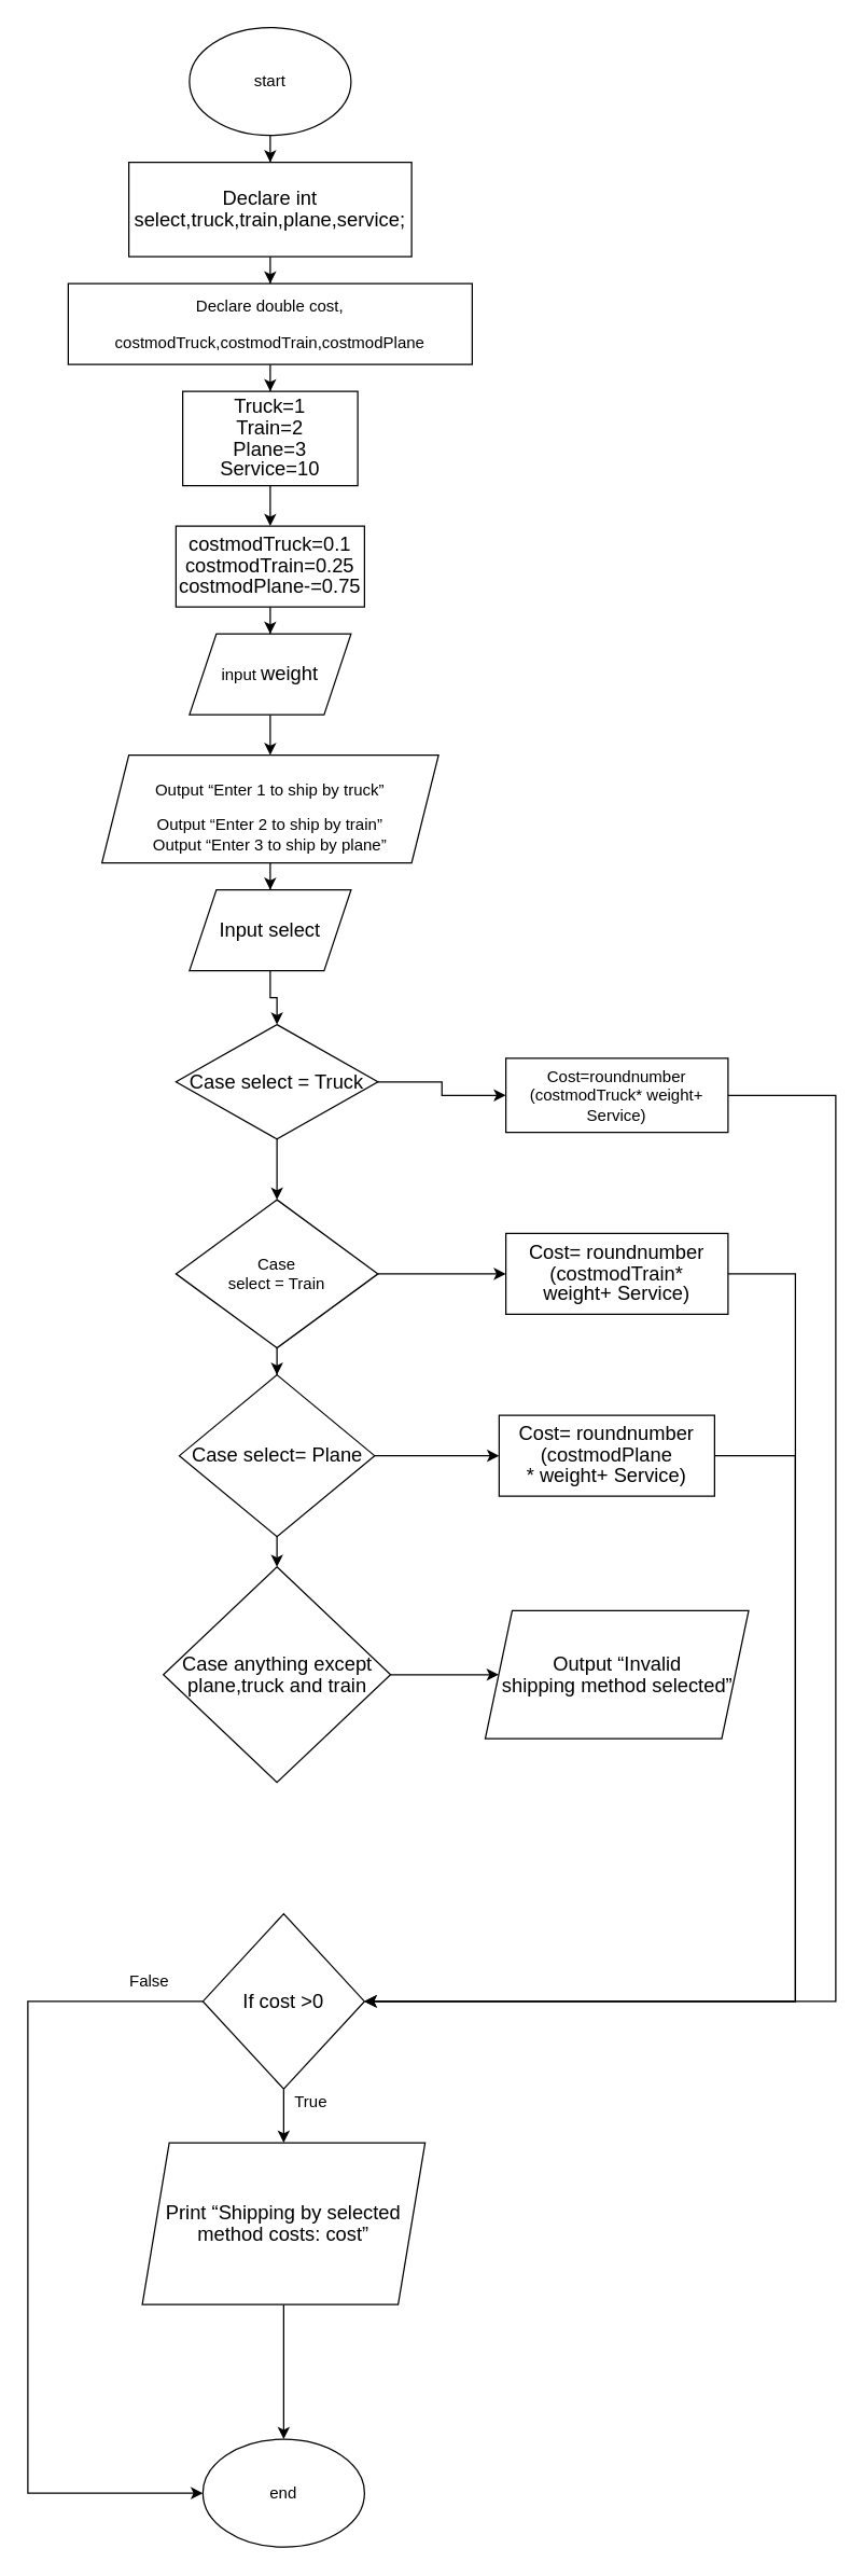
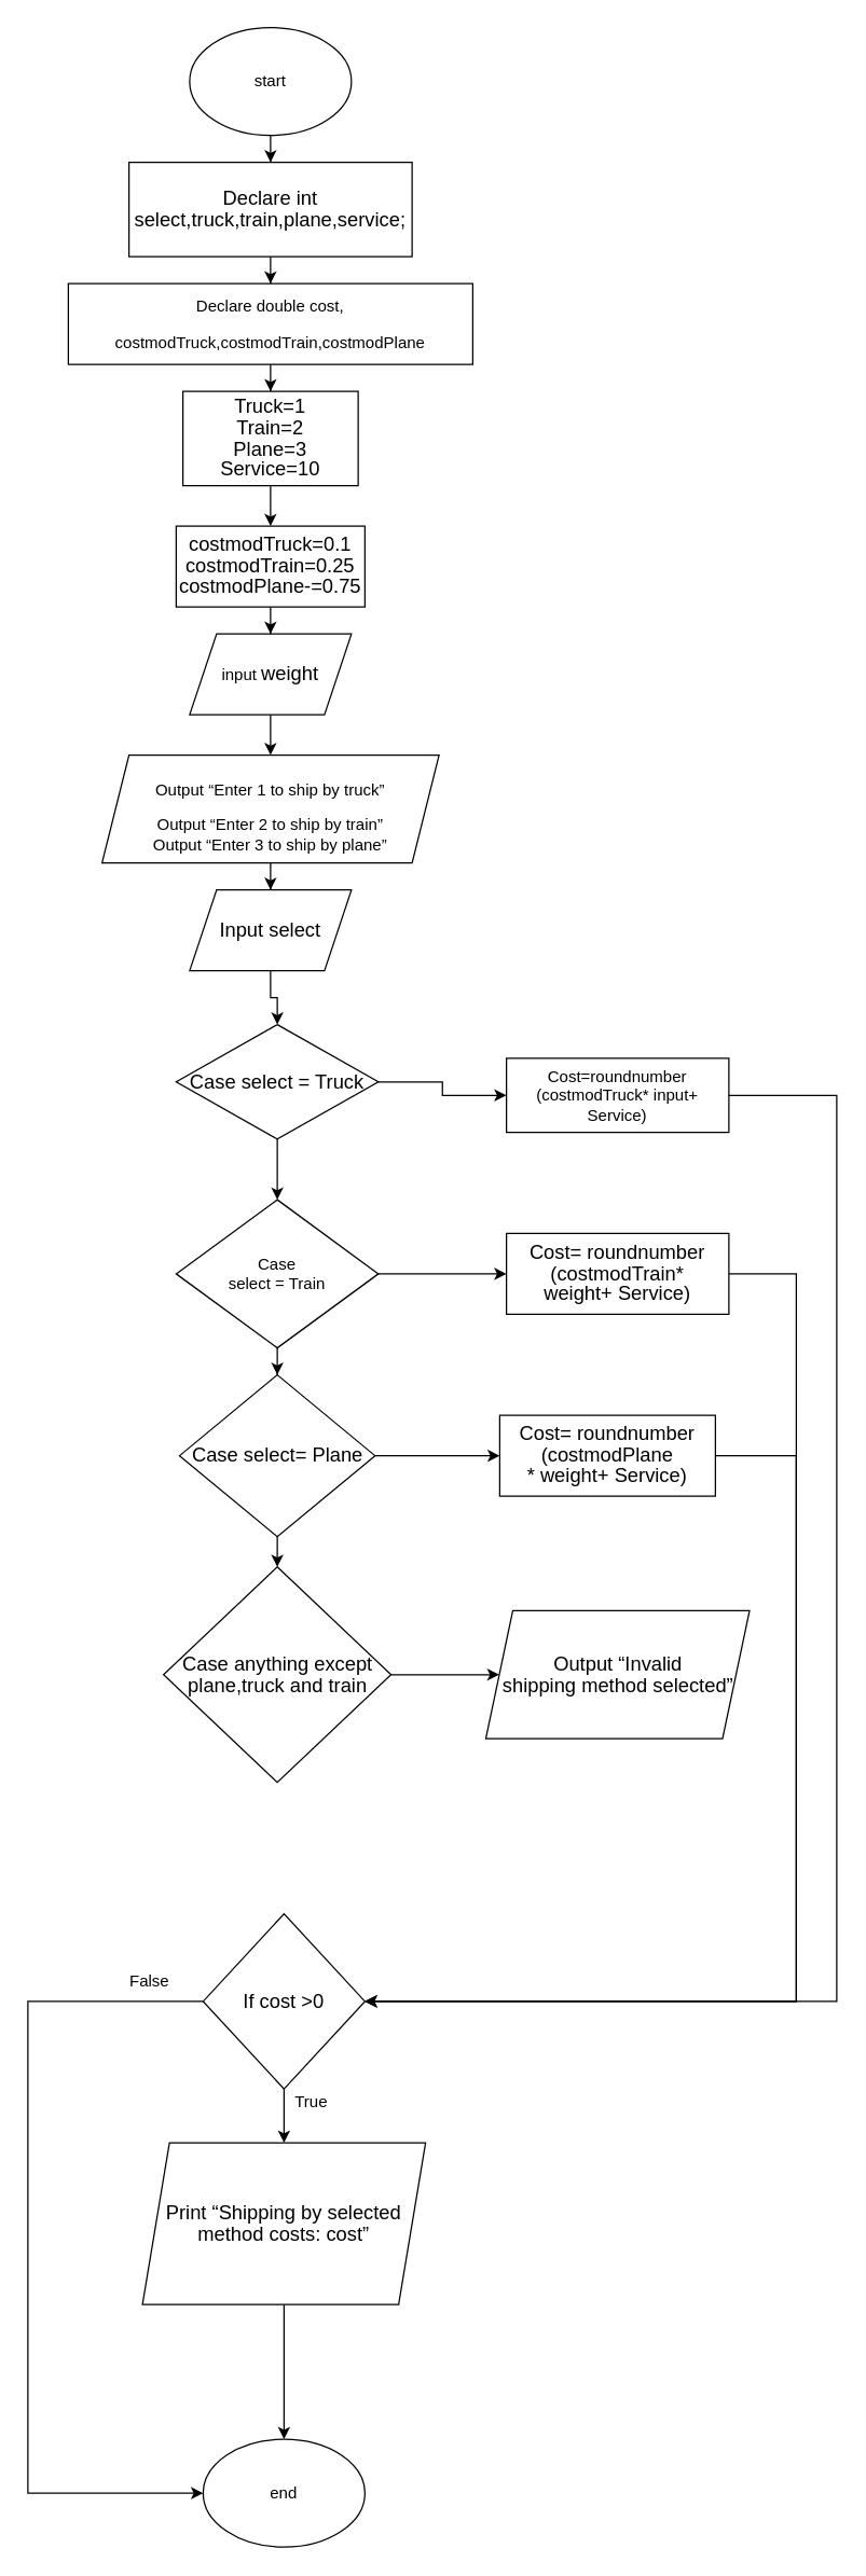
  <mxCell id="0" />
  <mxCell id="1" parent="0" />
  <mxCell id="2" value="" style="edgeStyle=orthogonalEdgeStyle;rounded=0;orthogonalLoop=1;jettySize=auto;html=1;" edge="1" parent="1" source="3" target="5"><mxGeometry relative="1" as="geometry" /></mxCell>
  <mxCell id="3" value="start" style="ellipse;whiteSpace=wrap;html=1;" vertex="1" parent="1"><mxGeometry x="140" y="20" width="120" height="80" as="geometry" /></mxCell>
  <mxCell id="4" value="" style="edgeStyle=orthogonalEdgeStyle;rounded=0;orthogonalLoop=1;jettySize=auto;html=1;" edge="1" parent="1" source="5" target="7"><mxGeometry relative="1" as="geometry" /></mxCell>
  <mxCell id="5" value="&lt;span style=&quot;font-size: 11.0pt ; line-height: 107% ; font-family: &amp;#34;calibri&amp;#34; , sans-serif&quot;&gt;Declare int select,truck,train,plane,service;&lt;/span&gt;" style="whiteSpace=wrap;html=1;" vertex="1" parent="1"><mxGeometry x="95" y="120" width="210" height="70" as="geometry" /></mxCell>
  <mxCell id="6" value="" style="edgeStyle=orthogonalEdgeStyle;rounded=0;orthogonalLoop=1;jettySize=auto;html=1;" edge="1" parent="1" source="7" target="9"><mxGeometry relative="1" as="geometry" /></mxCell>
  <mxCell id="7" value="&lt;p class=&quot;MsoNormal&quot;&gt;Declare double cost,&lt;/p&gt;&lt;p class=&quot;MsoNormal&quot;&gt;costmodTruck,costmodTrain,&lt;span&gt;costmodPlane&lt;/span&gt;&lt;/p&gt;" style="whiteSpace=wrap;html=1;" vertex="1" parent="1"><mxGeometry x="50" y="210" width="300" height="60" as="geometry" /></mxCell>
  <mxCell id="8" value="" style="edgeStyle=orthogonalEdgeStyle;rounded=0;orthogonalLoop=1;jettySize=auto;html=1;" edge="1" parent="1" source="9" target="11"><mxGeometry relative="1" as="geometry" /></mxCell>
  <mxCell id="9" value="&lt;span style=&quot;font-size: 11.0pt ; line-height: 107% ; font-family: &amp;#34;calibri&amp;#34; , sans-serif&quot;&gt;Truck=1&lt;br&gt;&lt;span style=&quot;font-size: 11pt ; line-height: 107%&quot;&gt;Train=2&lt;br&gt;&lt;/span&gt;&lt;span style=&quot;font-size: 11pt ; line-height: 107%&quot;&gt;Plane=3&lt;br&gt;&lt;/span&gt;&lt;span style=&quot;font-size: 11pt ; line-height: 107%&quot;&gt;Service=10&lt;/span&gt;&lt;br&gt;&lt;/span&gt;" style="whiteSpace=wrap;html=1;" vertex="1" parent="1"><mxGeometry x="135" y="290" width="130" height="70" as="geometry" /></mxCell>
  <mxCell id="10" value="" style="edgeStyle=orthogonalEdgeStyle;rounded=0;orthogonalLoop=1;jettySize=auto;html=1;" edge="1" parent="1" source="11" target="13"><mxGeometry relative="1" as="geometry" /></mxCell>
  <mxCell id="11" value="&lt;span style=&quot;font-size: 11.0pt ; line-height: 107% ; font-family: &amp;#34;calibri&amp;#34; , sans-serif&quot;&gt;costmodTruck=0.1&lt;br&gt;&lt;span style=&quot;font-size: 11pt ; line-height: 107%&quot;&gt;costmodTrain=0.25&lt;br&gt;&lt;/span&gt;&lt;span style=&quot;font-size: 11pt ; line-height: 107%&quot;&gt;costmodPlane-=0.75&lt;/span&gt;&lt;br&gt;&lt;/span&gt;" style="whiteSpace=wrap;html=1;" vertex="1" parent="1"><mxGeometry x="130" y="390" width="140" height="60" as="geometry" /></mxCell>
  <mxCell id="12" value="" style="edgeStyle=orthogonalEdgeStyle;rounded=0;orthogonalLoop=1;jettySize=auto;html=1;" edge="1" parent="1" source="13" target="15"><mxGeometry relative="1" as="geometry" /></mxCell>
  <mxCell id="13" value="input&amp;nbsp;&lt;span style=&quot;font-size: 11.0pt ; line-height: 107% ; font-family: &amp;#34;calibri&amp;#34; , sans-serif&quot;&gt;weight&lt;/span&gt;" style="shape=parallelogram;perimeter=parallelogramPerimeter;whiteSpace=wrap;html=1;fixedSize=1;" vertex="1" parent="1"><mxGeometry x="140" y="470" width="120" height="60" as="geometry" /></mxCell>
  <mxCell id="14" value="" style="edgeStyle=orthogonalEdgeStyle;rounded=0;orthogonalLoop=1;jettySize=auto;html=1;" edge="1" parent="1" source="15" target="17"><mxGeometry relative="1" as="geometry" /></mxCell>
  <mxCell id="15" value="&lt;p class=&quot;MsoNormal&quot;&gt;Output “Enter 1 to ship by truck”&lt;/p&gt;&lt;span&gt;Output “Enter&amp;nbsp;&lt;/span&gt;&lt;span&gt;2 to ship by train”&lt;/span&gt;&lt;br&gt;&lt;span&gt;Output “Enter&amp;nbsp;&lt;/span&gt;&lt;span&gt;3 to ship by plane”&lt;/span&gt;&lt;span&gt;&lt;br&gt;&lt;/span&gt;" style="shape=parallelogram;perimeter=parallelogramPerimeter;whiteSpace=wrap;html=1;fixedSize=1;" vertex="1" parent="1"><mxGeometry x="75" y="560" width="250" height="80" as="geometry" /></mxCell>
  <mxCell id="16" value="" style="edgeStyle=orthogonalEdgeStyle;rounded=0;orthogonalLoop=1;jettySize=auto;html=1;" edge="1" parent="1" source="17" target="20"><mxGeometry relative="1" as="geometry" /></mxCell>
  <mxCell id="17" value="&lt;span style=&quot;font-size: 11.0pt ; line-height: 107% ; font-family: &amp;#34;calibri&amp;#34; , sans-serif&quot;&gt;Input select&lt;/span&gt;" style="shape=parallelogram;perimeter=parallelogramPerimeter;whiteSpace=wrap;html=1;fixedSize=1;" vertex="1" parent="1"><mxGeometry x="140" y="660" width="120" height="60" as="geometry" /></mxCell>
  <mxCell id="18" value="" style="edgeStyle=orthogonalEdgeStyle;rounded=0;orthogonalLoop=1;jettySize=auto;html=1;" edge="1" parent="1" source="20" target="22"><mxGeometry relative="1" as="geometry" /></mxCell>
  <mxCell id="19" value="" style="edgeStyle=orthogonalEdgeStyle;rounded=0;orthogonalLoop=1;jettySize=auto;html=1;" edge="1" parent="1" source="20" target="25"><mxGeometry relative="1" as="geometry" /></mxCell>
  <mxCell id="20" value="&lt;span style=&quot;font-size: 11.0pt ; line-height: 107% ; font-family: &amp;#34;calibri&amp;#34; , sans-serif&quot;&gt;Case select = Truck&lt;/span&gt;" style="rhombus;whiteSpace=wrap;html=1;" vertex="1" parent="1"><mxGeometry x="130" y="760" width="150" height="85" as="geometry" /></mxCell>
  <mxCell id="21" style="edgeStyle=orthogonalEdgeStyle;rounded=0;orthogonalLoop=1;jettySize=auto;html=1;entryX=1;entryY=0.5;entryDx=0;entryDy=0;" edge="1" parent="1" source="22" target="40"><mxGeometry relative="1" as="geometry"><Array as="points"><mxPoint x="620" y="813" /><mxPoint x="620" y="1485" /></Array></mxGeometry></mxCell>
- <mxCell id="22" value="&lt;p class=&quot;MsoNormal&quot;&gt;Cost=roundnumber (costmodTruck* weight+ Service)&lt;/p&gt;" style="whiteSpace=wrap;html=1;" vertex="1" parent="1"><mxGeometry x="375" y="785" width="165" height="55" as="geometry" /></mxCell>
+ <mxCell id="22" value="&lt;p class=&quot;MsoNormal&quot;&gt;Cost=roundnumber (costmodTruck* input+ Service)&lt;/p&gt;" style="whiteSpace=wrap;html=1;" vertex="1" parent="1"><mxGeometry x="375" y="785" width="165" height="55" as="geometry" /></mxCell>
  <mxCell id="23" value="" style="edgeStyle=orthogonalEdgeStyle;rounded=0;orthogonalLoop=1;jettySize=auto;html=1;" edge="1" parent="1" source="25" target="27"><mxGeometry relative="1" as="geometry" /></mxCell>
  <mxCell id="24" value="" style="edgeStyle=orthogonalEdgeStyle;rounded=0;orthogonalLoop=1;jettySize=auto;html=1;" edge="1" parent="1" source="25" target="30"><mxGeometry relative="1" as="geometry" /></mxCell>
  <mxCell id="25" value="&lt;p class=&quot;MsoNormal&quot;&gt;Case&lt;br/&gt;select = Train&lt;/p&gt;" style="rhombus;whiteSpace=wrap;html=1;" vertex="1" parent="1"><mxGeometry x="130" y="890" width="150" height="110" as="geometry" /></mxCell>
  <mxCell id="26" style="edgeStyle=orthogonalEdgeStyle;rounded=0;orthogonalLoop=1;jettySize=auto;html=1;entryX=1;entryY=0.5;entryDx=0;entryDy=0;" edge="1" parent="1" source="27" target="40"><mxGeometry relative="1" as="geometry"><Array as="points"><mxPoint x="590" y="945" /><mxPoint x="590" y="1485" /></Array></mxGeometry></mxCell>
  <mxCell id="27" value="&lt;p class=&quot;MsoNormal&quot;&gt;&lt;span style=&quot;font-size: 11.0pt ; line-height: 107% ; font-family: &amp;#34;calibri&amp;#34; , sans-serif&quot;&gt;Cost= roundnumber (costmodTrain*&lt;br/&gt;weight+ Service)&lt;/span&gt;&lt;br&gt;&lt;/p&gt;" style="whiteSpace=wrap;html=1;" vertex="1" parent="1"><mxGeometry x="375" y="915" width="165" height="60" as="geometry" /></mxCell>
  <mxCell id="28" value="" style="edgeStyle=orthogonalEdgeStyle;rounded=0;orthogonalLoop=1;jettySize=auto;html=1;" edge="1" parent="1" source="30" target="32"><mxGeometry relative="1" as="geometry" /></mxCell>
  <mxCell id="29" value="" style="edgeStyle=orthogonalEdgeStyle;rounded=0;orthogonalLoop=1;jettySize=auto;html=1;" edge="1" parent="1" source="30" target="34"><mxGeometry relative="1" as="geometry" /></mxCell>
  <mxCell id="30" value="&lt;span style=&quot;font-size: 11.0pt ; line-height: 107% ; font-family: &amp;#34;calibri&amp;#34; , sans-serif&quot;&gt;Case select= Plane&lt;/span&gt;" style="rhombus;whiteSpace=wrap;html=1;" vertex="1" parent="1"><mxGeometry x="132.5" y="1020" width="145" height="120" as="geometry" /></mxCell>
  <mxCell id="31" style="edgeStyle=orthogonalEdgeStyle;rounded=0;orthogonalLoop=1;jettySize=auto;html=1;entryX=1;entryY=0.5;entryDx=0;entryDy=0;" edge="1" parent="1" source="32" target="40"><mxGeometry relative="1" as="geometry"><Array as="points"><mxPoint x="590" y="1080" /><mxPoint x="590" y="1485" /></Array></mxGeometry></mxCell>
  <mxCell id="32" value="&lt;span style=&quot;font-size: 11.0pt ; line-height: 107% ; font-family: &amp;#34;calibri&amp;#34; , sans-serif&quot;&gt;Cost= roundnumber (costmodPlane&lt;br/&gt;* weight+ Service)&lt;/span&gt;" style="whiteSpace=wrap;html=1;" vertex="1" parent="1"><mxGeometry x="370" y="1050" width="160" height="60" as="geometry" /></mxCell>
  <mxCell id="33" value="" style="edgeStyle=orthogonalEdgeStyle;rounded=0;orthogonalLoop=1;jettySize=auto;html=1;" edge="1" parent="1" source="34" target="35"><mxGeometry relative="1" as="geometry" /></mxCell>
  <mxCell id="34" value="&lt;span style=&quot;font-size: 11.0pt ; line-height: 107% ; font-family: &amp;#34;calibri&amp;#34; , sans-serif&quot;&gt;Case anything except plane,truck and train&lt;/span&gt;" style="rhombus;whiteSpace=wrap;html=1;" vertex="1" parent="1"><mxGeometry x="120.63" y="1162.5" width="168.75" height="160" as="geometry" /></mxCell>
  <mxCell id="35" value="&lt;span style=&quot;font-size: 11.0pt ; line-height: 107% ; font-family: &amp;#34;calibri&amp;#34; , sans-serif&quot;&gt;Output “Invalid&lt;br/&gt;shipping method selected”&lt;/span&gt;" style="shape=parallelogram;perimeter=parallelogramPerimeter;whiteSpace=wrap;html=1;fixedSize=1;" vertex="1" parent="1"><mxGeometry x="359.69" y="1195" width="195.62" height="95" as="geometry" /></mxCell>
  <mxCell id="36" value="" style="edgeStyle=orthogonalEdgeStyle;rounded=0;orthogonalLoop=1;jettySize=auto;html=1;" edge="1" parent="1" source="37" target="42"><mxGeometry relative="1" as="geometry" /></mxCell>
  <mxCell id="37" value="&lt;span style=&quot;font-size: 11.0pt ; line-height: 107% ; font-family: &amp;#34;calibri&amp;#34; , sans-serif&quot;&gt;Print “Shipping by selected&lt;br/&gt;method costs: cost”&lt;/span&gt;" style="shape=parallelogram;perimeter=parallelogramPerimeter;whiteSpace=wrap;html=1;fixedSize=1;" vertex="1" parent="1"><mxGeometry x="105" y="1590" width="210" height="120" as="geometry" /></mxCell>
  <mxCell id="38" value="" style="edgeStyle=orthogonalEdgeStyle;rounded=0;orthogonalLoop=1;jettySize=auto;html=1;" edge="1" parent="1" source="40" target="37"><mxGeometry relative="1" as="geometry" /></mxCell>
  <mxCell id="39" style="edgeStyle=orthogonalEdgeStyle;rounded=0;orthogonalLoop=1;jettySize=auto;html=1;entryX=0;entryY=0.5;entryDx=0;entryDy=0;" edge="1" parent="1" source="40" target="42"><mxGeometry relative="1" as="geometry"><mxPoint x="10" y="1730" as="targetPoint" /><Array as="points"><mxPoint x="20" y="1485" /><mxPoint x="20" y="1850" /></Array></mxGeometry></mxCell>
  <mxCell id="40" value="&lt;span style=&quot;font-size: 11.0pt ; line-height: 107% ; font-family: &amp;#34;calibri&amp;#34; , sans-serif&quot;&gt;If cost &amp;gt;0&lt;/span&gt;" style="rhombus;whiteSpace=wrap;html=1;" vertex="1" parent="1"><mxGeometry x="150" y="1420" width="120" height="130" as="geometry" /></mxCell>
  <mxCell id="41" value="True" style="text;html=1;align=center;verticalAlign=middle;resizable=0;points=[];autosize=1;" vertex="1" parent="1"><mxGeometry x="210" y="1550" width="40" height="20" as="geometry" /></mxCell>
  <mxCell id="42" value="end" style="ellipse;whiteSpace=wrap;html=1;" vertex="1" parent="1"><mxGeometry x="150" y="1810" width="120" height="80" as="geometry" /></mxCell>
  <mxCell id="43" value="False" style="text;html=1;align=center;verticalAlign=middle;resizable=0;points=[];autosize=1;" vertex="1" parent="1"><mxGeometry x="90" y="1460" width="40" height="20" as="geometry" /></mxCell>
